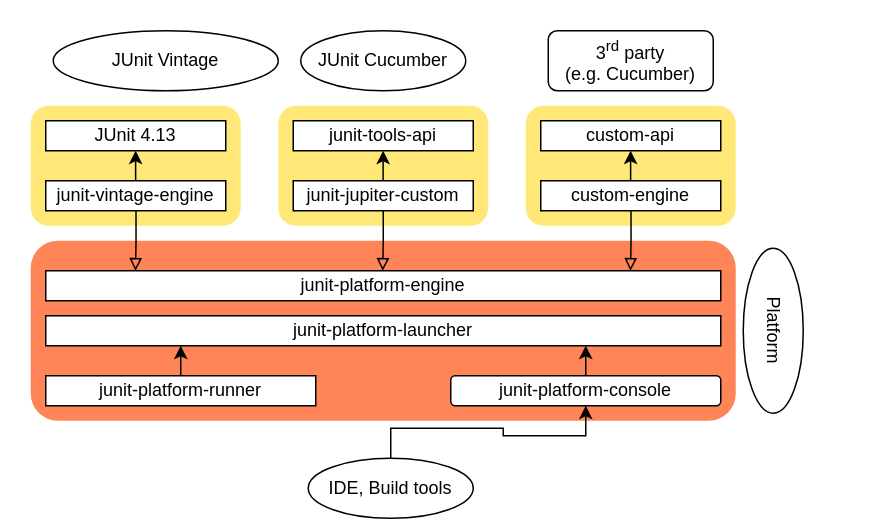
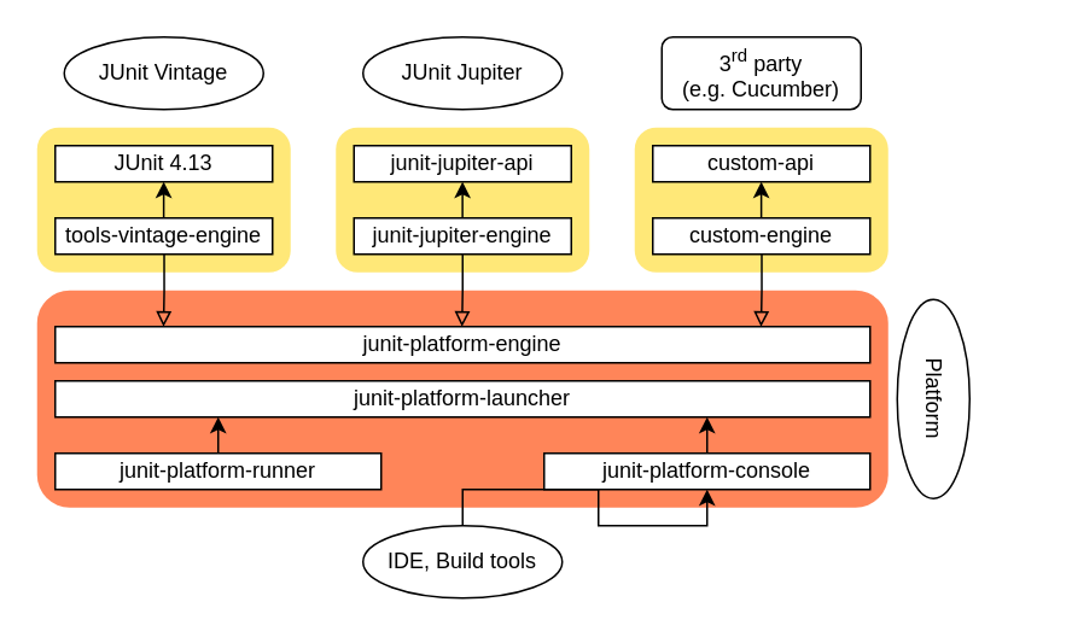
  <mxCell id="0" />
  <mxCell id="1" parent="0" />
  <mxCell id="2" value="" style="rounded=1;whiteSpace=wrap;html=1;shadow=0;glass=0;strokeColor=none;fillColor=#FF8559;" vertex="1" parent="1"><mxGeometry x="20" y="160" width="470" height="120" as="geometry" /></mxCell>
  <mxCell id="3" value="junit-platform-engine" style="rounded=0;whiteSpace=wrap;html=1;shadow=0;glass=0;gradientColor=none;fillColor=#FFFFFF;" vertex="1" parent="1"><mxGeometry x="30" y="180" width="450" height="20" as="geometry" /></mxCell>
  <mxCell id="4" value="junit-platform-launcher" style="rounded=0;whiteSpace=wrap;html=1;shadow=0;glass=0;gradientColor=none;fillColor=#FFFFFF;" vertex="1" parent="1"><mxGeometry x="30" y="210" width="450" height="20" as="geometry" /></mxCell>
  <mxCell id="5" style="edgeStyle=orthogonalEdgeStyle;rounded=0;orthogonalLoop=1;jettySize=auto;html=1;" edge="1" parent="1" source="6" target="4"><mxGeometry relative="1" as="geometry"><Array as="points"><mxPoint x="120" y="230" /></Array></mxGeometry></mxCell>
  <mxCell id="6" value="junit-platform-runner" style="rounded=0;whiteSpace=wrap;html=1;shadow=0;glass=0;gradientColor=none;fillColor=#FFFFFF;" vertex="1" parent="1"><mxGeometry x="30" y="250" width="180" height="20" as="geometry" /></mxCell>
  <mxCell id="7" value="" style="edgeStyle=orthogonalEdgeStyle;rounded=0;orthogonalLoop=1;jettySize=auto;html=1;" edge="1" parent="1" source="8"><mxGeometry relative="1" as="geometry"><mxPoint x="390" y="230" as="targetPoint" /></mxGeometry></mxCell>
- <mxCell id="8" value="junit-platform-console" style="whiteSpace=wrap;html=1;shadow=0;glass=0;gradientColor=none;fillColor=#FFFFFF;rounded=1;" vertex="1" parent="1"><mxGeometry x="300" y="250" width="180" height="20" as="geometry" /></mxCell>
+ <mxCell id="8" value="junit-platform-console" style="rounded=0;whiteSpace=wrap;html=1;shadow=0;glass=0;gradientColor=none;fillColor=#FFFFFF;" vertex="1" parent="1"><mxGeometry x="300" y="250" width="180" height="20" as="geometry" /></mxCell>
  <mxCell id="9" value="" style="rounded=1;whiteSpace=wrap;html=1;shadow=0;glass=0;strokeColor=none;fillColor=#FFE878;" vertex="1" parent="1"><mxGeometry x="20" y="70" width="140" height="80" as="geometry" /></mxCell>
- <mxCell id="10" value="junit-vintage-engine" style="rounded=0;whiteSpace=wrap;html=1;shadow=0;glass=0;gradientColor=none;fillColor=#FFFFFF;" vertex="1" parent="1"><mxGeometry x="30" y="120" width="120" height="20" as="geometry" /></mxCell>
+ <mxCell id="10" value="tools-vintage-engine" style="rounded=0;whiteSpace=wrap;html=1;shadow=0;glass=0;gradientColor=none;fillColor=#FFFFFF;" vertex="1" parent="1"><mxGeometry x="30" y="120" width="120" height="20" as="geometry" /></mxCell>
  <mxCell id="11" value="" style="rounded=1;whiteSpace=wrap;html=1;shadow=0;glass=0;strokeColor=none;fillColor=#FFE878;" vertex="1" parent="1"><mxGeometry x="185" y="70" width="140" height="80" as="geometry" /></mxCell>
- <mxCell id="12" value="junit-jupiter-custom" style="rounded=0;whiteSpace=wrap;html=1;shadow=0;glass=0;gradientColor=none;fillColor=#FFFFFF;" vertex="1" parent="1"><mxGeometry x="195" y="120" width="120" height="20" as="geometry" /></mxCell>
+ <mxCell id="12" value="junit-jupiter-engine" style="rounded=0;whiteSpace=wrap;html=1;shadow=0;glass=0;gradientColor=none;fillColor=#FFFFFF;" vertex="1" parent="1"><mxGeometry x="195" y="120" width="120" height="20" as="geometry" /></mxCell>
  <mxCell id="13" value="" style="rounded=1;whiteSpace=wrap;html=1;shadow=0;glass=0;strokeColor=none;fillColor=#FFE878;" vertex="1" parent="1"><mxGeometry x="350" y="70" width="140" height="80" as="geometry" /></mxCell>
  <mxCell id="14" value="custom-engine" style="rounded=0;whiteSpace=wrap;html=1;shadow=0;glass=0;gradientColor=none;fillColor=#FFFFFF;" vertex="1" parent="1"><mxGeometry x="360" y="120" width="120" height="20" as="geometry" /></mxCell>
  <mxCell id="15" style="edgeStyle=orthogonalEdgeStyle;rounded=0;orthogonalLoop=1;jettySize=auto;html=1;endArrow=block;endFill=0;" edge="1" parent="1"><mxGeometry relative="1" as="geometry"><mxPoint x="255" y="140" as="sourcePoint" /><mxPoint x="254.66" y="180" as="targetPoint" /><Array as="points"><mxPoint x="255" y="160" /></Array></mxGeometry></mxCell>
  <mxCell id="16" value="JUnit 4.13" style="rounded=0;whiteSpace=wrap;html=1;shadow=0;glass=0;gradientColor=none;fillColor=#FFFFFF;" vertex="1" parent="1"><mxGeometry x="30" y="80" width="120" height="20" as="geometry" /></mxCell>
  <mxCell id="17" style="edgeStyle=orthogonalEdgeStyle;rounded=0;orthogonalLoop=1;jettySize=auto;html=1;" edge="1" parent="1"><mxGeometry relative="1" as="geometry"><mxPoint x="89.914" y="120" as="sourcePoint" /><mxPoint x="89.914" y="100" as="targetPoint" /><Array as="points"><mxPoint x="89.88" y="100" /></Array></mxGeometry></mxCell>
- <mxCell id="18" value="junit-tools-api" style="rounded=0;whiteSpace=wrap;html=1;shadow=0;glass=0;gradientColor=none;fillColor=#FFFFFF;" vertex="1" parent="1"><mxGeometry x="195" y="80" width="120" height="20" as="geometry" /></mxCell>
+ <mxCell id="18" value="junit-jupiter-api" style="rounded=0;whiteSpace=wrap;html=1;shadow=0;glass=0;gradientColor=none;fillColor=#FFFFFF;" vertex="1" parent="1"><mxGeometry x="195" y="80" width="120" height="20" as="geometry" /></mxCell>
  <mxCell id="19" style="edgeStyle=orthogonalEdgeStyle;rounded=0;orthogonalLoop=1;jettySize=auto;html=1;" edge="1" parent="1"><mxGeometry relative="1" as="geometry"><mxPoint x="254.914" y="120" as="sourcePoint" /><mxPoint x="254.914" y="100" as="targetPoint" /><Array as="points"><mxPoint x="254.88" y="100" /></Array></mxGeometry></mxCell>
  <mxCell id="20" value="custom-api" style="rounded=0;whiteSpace=wrap;html=1;shadow=0;glass=0;gradientColor=none;fillColor=#FFFFFF;" vertex="1" parent="1"><mxGeometry x="360" y="80" width="120" height="20" as="geometry" /></mxCell>
  <mxCell id="21" style="edgeStyle=orthogonalEdgeStyle;rounded=0;orthogonalLoop=1;jettySize=auto;html=1;" edge="1" parent="1"><mxGeometry relative="1" as="geometry"><mxPoint x="419.914" y="120" as="sourcePoint" /><mxPoint x="419.914" y="100" as="targetPoint" /><Array as="points"><mxPoint x="419.88" y="100" /></Array></mxGeometry></mxCell>
  <mxCell id="22" style="edgeStyle=orthogonalEdgeStyle;rounded=0;orthogonalLoop=1;jettySize=auto;html=1;endArrow=block;endFill=0;" edge="1" parent="1"><mxGeometry relative="1" as="geometry"><mxPoint x="90.17" y="140" as="sourcePoint" /><mxPoint x="89.83" y="180" as="targetPoint" /><Array as="points"><mxPoint x="90.17" y="160" /></Array></mxGeometry></mxCell>
  <mxCell id="23" style="edgeStyle=orthogonalEdgeStyle;rounded=0;orthogonalLoop=1;jettySize=auto;html=1;endArrow=block;endFill=0;" edge="1" parent="1"><mxGeometry relative="1" as="geometry"><mxPoint x="420.17" y="140" as="sourcePoint" /><mxPoint x="419.83" y="180" as="targetPoint" /><Array as="points"><mxPoint x="420.17" y="160" /></Array></mxGeometry></mxCell>
- <mxCell id="24" value="JUnit Vintage" style="ellipse;whiteSpace=wrap;html=1;rounded=1;shadow=0;glass=0;fillColor=#FFFFFF;gradientColor=none;" vertex="1" parent="1"><mxGeometry x="35" y="20" width="150" height="40" as="geometry" /></mxCell>
- <mxCell id="25" value="JUnit Cucumber" style="ellipse;whiteSpace=wrap;html=1;rounded=1;shadow=0;glass=0;fillColor=#FFFFFF;gradientColor=none;" vertex="1" parent="1"><mxGeometry x="200" y="20" width="110" height="40" as="geometry" /></mxCell>
+ <mxCell id="24" value="JUnit Vintage" style="ellipse;whiteSpace=wrap;html=1;rounded=1;shadow=0;glass=0;fillColor=#FFFFFF;gradientColor=none;" vertex="1" parent="1"><mxGeometry x="35" y="20" width="110" height="40" as="geometry" /></mxCell>
+ <mxCell id="25" value="JUnit Jupiter" style="ellipse;whiteSpace=wrap;html=1;rounded=1;shadow=0;glass=0;fillColor=#FFFFFF;gradientColor=none;" vertex="1" parent="1"><mxGeometry x="200" y="20" width="110" height="40" as="geometry" /></mxCell>
  <mxCell id="26" value="3&lt;sup&gt;rd&lt;/sup&gt;&amp;nbsp;party&lt;br&gt;(e.g. Cucumber)" style="whiteSpace=wrap;html=1;shadow=0;glass=0;fillColor=#FFFFFF;gradientColor=none;rounded=1;" vertex="1" parent="1"><mxGeometry x="365" y="20" width="110" height="40" as="geometry" /></mxCell>
  <mxCell id="27" style="edgeStyle=orthogonalEdgeStyle;rounded=0;orthogonalLoop=1;jettySize=auto;html=1;endArrow=classic;endFill=1;" edge="1" parent="1" source="28" target="8"><mxGeometry relative="1" as="geometry" /></mxCell>
- <mxCell id="28" value="IDE, Build tools" style="ellipse;whiteSpace=wrap;html=1;rounded=1;shadow=0;glass=0;fillColor=#FFFFFF;gradientColor=none;" vertex="1" parent="1"><mxGeometry x="205" y="305" width="110" height="40" as="geometry" /></mxCell>
+ <mxCell id="28" value="IDE, Build tools" style="ellipse;whiteSpace=wrap;html=1;rounded=1;shadow=0;glass=0;fillColor=#FFFFFF;gradientColor=none;" vertex="1" parent="1"><mxGeometry x="200" y="290" width="110" height="40" as="geometry" /></mxCell>
  <mxCell id="29" value="Platform" style="ellipse;whiteSpace=wrap;html=1;rounded=1;shadow=0;glass=0;fillColor=#FFFFFF;gradientColor=none;rotation=90;" vertex="1" parent="1"><mxGeometry x="460" y="200" width="110" height="40" as="geometry" /></mxCell>
